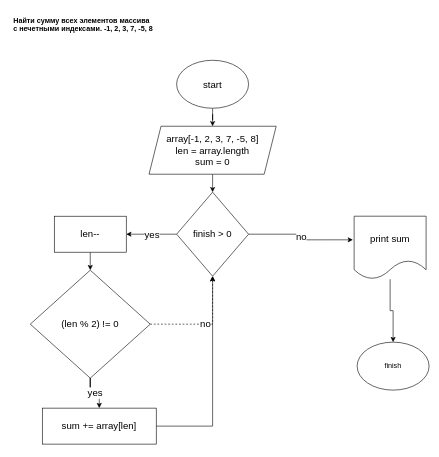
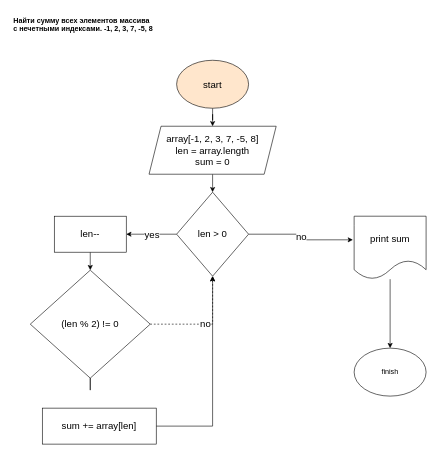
  <mxCell id="0" />
  <mxCell id="1" parent="0" />
  <mxCell id="2" style="edgeStyle=orthogonalEdgeStyle;rounded=0;orthogonalLoop=1;jettySize=auto;html=1;entryX=0.5;entryY=0;entryDx=0;entryDy=0;fontSize=16;fontStyle=0" edge="1" parent="1" source="3" target="6"><mxGeometry relative="1" as="geometry" /></mxCell>
- <mxCell id="3" value="start" style="ellipse;whiteSpace=wrap;html=1;fontSize=16;fontStyle=0" vertex="1" parent="1"><mxGeometry x="294" y="100" width="120" height="80" as="geometry" /></mxCell>
+ <mxCell id="3" value="start" style="ellipse;whiteSpace=wrap;html=1;fontSize=16;fontStyle=0;fillColor=#ffe6cc;" vertex="1" parent="1"><mxGeometry x="294" y="100" width="120" height="80" as="geometry" /></mxCell>
  <mxCell id="4" value="&lt;b&gt;Найти сумму всех элементов массива&amp;nbsp;&lt;br&gt;с нечетными индексами. -1, 2, 3, 7, -5, 8&lt;/b&gt;" style="text;whiteSpace=wrap;html=1;" vertex="1" parent="1"><mxGeometry x="20" y="20" width="680" height="50" as="geometry" /></mxCell>
  <mxCell id="5" style="edgeStyle=orthogonalEdgeStyle;rounded=0;orthogonalLoop=1;jettySize=auto;html=1;entryX=0.5;entryY=0;entryDx=0;entryDy=0;fontSize=16;fontStyle=0" edge="1" parent="1" source="6"><mxGeometry relative="1" as="geometry"><mxPoint x="354" y="320" as="targetPoint" /></mxGeometry></mxCell>
  <mxCell id="6" value="array[&lt;span style=&quot;text-align: left; font-size: 16px;&quot;&gt;-1, 2, 3, 7, -5, 8&lt;/span&gt;]&lt;br style=&quot;font-size: 16px;&quot;&gt;len = array.length&lt;br&gt;sum = 0" style="shape=parallelogram;perimeter=parallelogramPerimeter;whiteSpace=wrap;html=1;fixedSize=1;fontSize=16;fontStyle=0" vertex="1" parent="1"><mxGeometry x="248" y="210" width="212" height="80" as="geometry" /></mxCell>
  <mxCell id="7" value="yes" style="edgeStyle=orthogonalEdgeStyle;rounded=0;orthogonalLoop=1;jettySize=auto;html=1;fontSize=16;fontStyle=0" edge="1" parent="1" source="9"><mxGeometry relative="1" as="geometry"><mxPoint x="210" y="390" as="targetPoint" /></mxGeometry></mxCell>
  <mxCell id="8" value="no" style="edgeStyle=orthogonalEdgeStyle;rounded=0;orthogonalLoop=1;jettySize=auto;html=1;entryX=-0.017;entryY=0.375;entryDx=0;entryDy=0;entryPerimeter=0;fontSize=16;" edge="1" parent="1" source="9" target="20"><mxGeometry relative="1" as="geometry" /></mxCell>
- <mxCell id="9" value="finish &amp;gt; 0" style="rhombus;whiteSpace=wrap;html=1;fontSize=16;fontStyle=0" vertex="1" parent="1"><mxGeometry x="294" y="320" width="120" height="140" as="geometry" /></mxCell>
- <mxCell id="10" value="finish" style="ellipse;whiteSpace=wrap;html=1;" vertex="1" parent="1"><mxGeometry x="595" y="570" width="120" height="80" as="geometry" /></mxCell>
+ <mxCell id="9" value="len &amp;gt; 0" style="rhombus;whiteSpace=wrap;html=1;fontSize=16;fontStyle=0" vertex="1" parent="1"><mxGeometry x="294" y="320" width="120" height="140" as="geometry" /></mxCell>
+ <mxCell id="10" value="finish" style="ellipse;whiteSpace=wrap;html=1;" vertex="1" parent="1"><mxGeometry x="590" y="580" width="120" height="80" as="geometry" /></mxCell>
  <mxCell id="11" style="edgeStyle=orthogonalEdgeStyle;rounded=0;orthogonalLoop=1;jettySize=auto;html=1;fontSize=16;" edge="1" parent="1" source="12"><mxGeometry relative="1" as="geometry"><mxPoint x="150" y="450" as="targetPoint" /></mxGeometry></mxCell>
  <mxCell id="12" value="len--" style="rounded=0;whiteSpace=wrap;html=1;fontSize=16;" vertex="1" parent="1"><mxGeometry x="90" y="360" width="120" height="60" as="geometry" /></mxCell>
  <mxCell id="13" style="edgeStyle=orthogonalEdgeStyle;rounded=0;orthogonalLoop=1;jettySize=auto;html=1;fontSize=16;" edge="1" parent="1" source="16"><mxGeometry relative="1" as="geometry"><mxPoint x="150" y="580" as="targetPoint" /></mxGeometry></mxCell>
- <mxCell id="14" value="yes" style="edgeStyle=orthogonalEdgeStyle;rounded=0;orthogonalLoop=1;jettySize=auto;html=1;fontSize=16;" edge="1" parent="1" source="16" target="18"><mxGeometry relative="1" as="geometry" /></mxCell>
  <mxCell id="15" value="no" style="edgeStyle=orthogonalEdgeStyle;rounded=0;orthogonalLoop=1;jettySize=auto;html=1;fontSize=16;entryX=0.5;entryY=1;entryDx=0;entryDy=0;dashed=1;" edge="1" parent="1" source="16" target="9"><mxGeometry relative="1" as="geometry"><mxPoint x="320" y="540" as="targetPoint" /></mxGeometry></mxCell>
  <mxCell id="16" value="(len % 2) != 0" style="rhombus;whiteSpace=wrap;html=1;fontSize=16;" vertex="1" parent="1"><mxGeometry x="50" y="450" width="200" height="180" as="geometry" /></mxCell>
  <mxCell id="17" style="edgeStyle=orthogonalEdgeStyle;rounded=0;orthogonalLoop=1;jettySize=auto;html=1;entryX=0.5;entryY=1;entryDx=0;entryDy=0;fontSize=16;" edge="1" parent="1" source="18" target="9"><mxGeometry relative="1" as="geometry" /></mxCell>
  <mxCell id="18" value="sum += array[len]" style="whiteSpace=wrap;html=1;fontSize=16;" vertex="1" parent="1"><mxGeometry x="70" y="680" width="190" height="60" as="geometry" /></mxCell>
  <mxCell id="19" style="edgeStyle=orthogonalEdgeStyle;rounded=0;orthogonalLoop=1;jettySize=auto;html=1;entryX=0.5;entryY=0;entryDx=0;entryDy=0;fontSize=16;" edge="1" parent="1" source="20" target="10"><mxGeometry relative="1" as="geometry" /></mxCell>
  <mxCell id="20" value="print sum" style="shape=document;whiteSpace=wrap;html=1;boundedLbl=1;fontSize=16;" vertex="1" parent="1"><mxGeometry x="590" y="360" width="120" height="105" as="geometry" /></mxCell>
